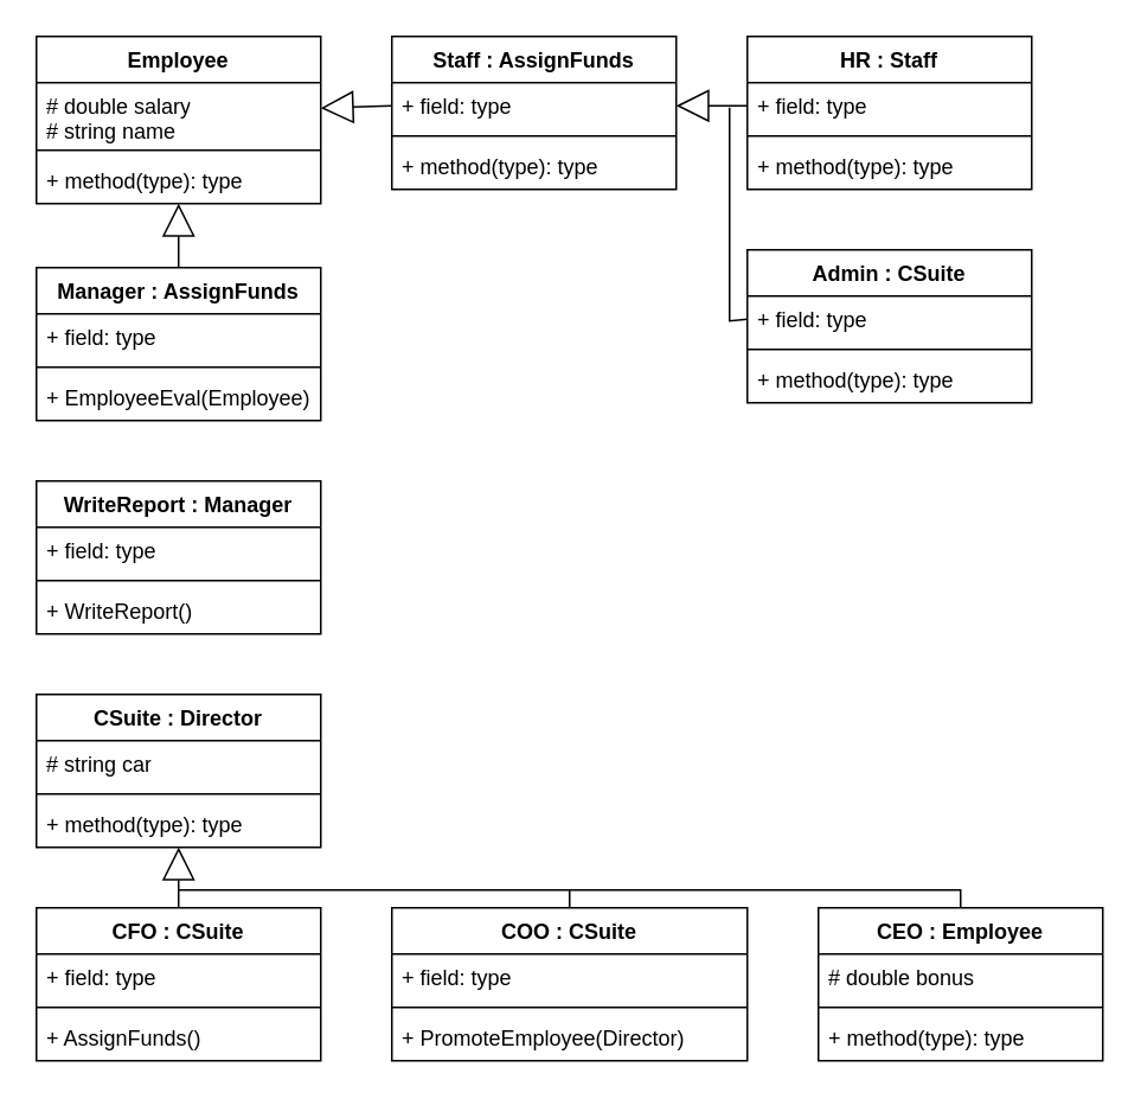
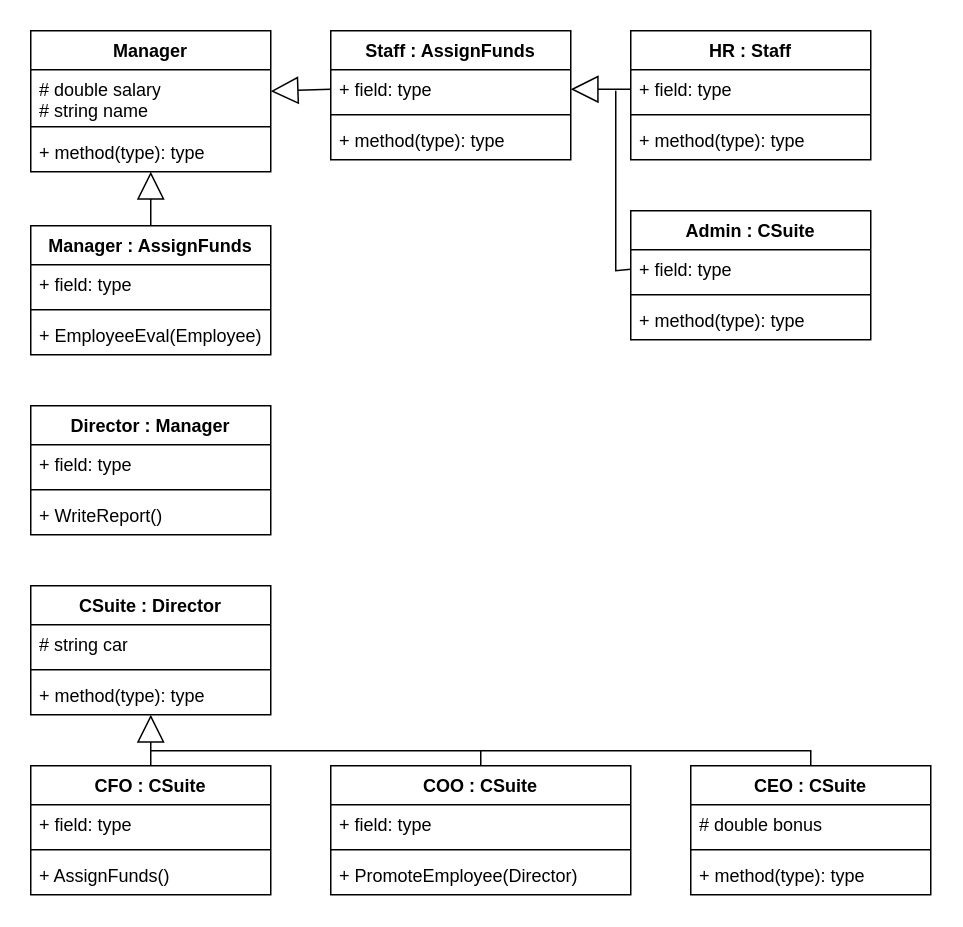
  <mxCell id="0" />
  <mxCell id="1" parent="0" />
- <mxCell id="2" value="Employee" style="swimlane;fontStyle=1;align=center;verticalAlign=top;childLayout=stackLayout;horizontal=1;startSize=26;horizontalStack=0;resizeParent=1;resizeParentMax=0;resizeLast=0;collapsible=1;marginBottom=0;whiteSpace=wrap;html=1;" vertex="1" parent="1"><mxGeometry x="20" y="20" width="160" height="94" as="geometry" /></mxCell>
+ <mxCell id="2" value="Manager" style="swimlane;fontStyle=1;align=center;verticalAlign=top;childLayout=stackLayout;horizontal=1;startSize=26;horizontalStack=0;resizeParent=1;resizeParentMax=0;resizeLast=0;collapsible=1;marginBottom=0;whiteSpace=wrap;html=1;" vertex="1" parent="1"><mxGeometry x="20" y="20" width="160" height="94" as="geometry" /></mxCell>
  <mxCell id="3" value="# double salary&lt;br&gt;# string name" style="text;strokeColor=none;fillColor=none;align=left;verticalAlign=top;spacingLeft=4;spacingRight=4;overflow=hidden;rotatable=0;points=[[0,0.5],[1,0.5]];portConstraint=eastwest;whiteSpace=wrap;html=1;" vertex="1" parent="2"><mxGeometry y="26" width="160" height="34" as="geometry" /></mxCell>
  <mxCell id="4" value="" style="line;strokeWidth=1;fillColor=none;align=left;verticalAlign=middle;spacingTop=-1;spacingLeft=3;spacingRight=3;rotatable=0;labelPosition=right;points=[];portConstraint=eastwest;strokeColor=inherit;" vertex="1" parent="2"><mxGeometry y="60" width="160" height="8" as="geometry" /></mxCell>
  <mxCell id="5" value="+ method(type): type" style="text;strokeColor=none;fillColor=none;align=left;verticalAlign=top;spacingLeft=4;spacingRight=4;overflow=hidden;rotatable=0;points=[[0,0.5],[1,0.5]];portConstraint=eastwest;whiteSpace=wrap;html=1;" vertex="1" parent="2"><mxGeometry y="68" width="160" height="26" as="geometry" /></mxCell>
  <mxCell id="6" value="Manager : AssignFunds" style="swimlane;fontStyle=1;align=center;verticalAlign=top;childLayout=stackLayout;horizontal=1;startSize=26;horizontalStack=0;resizeParent=1;resizeParentMax=0;resizeLast=0;collapsible=1;marginBottom=0;whiteSpace=wrap;html=1;" vertex="1" parent="1"><mxGeometry x="20" y="150" width="160" height="86" as="geometry" /></mxCell>
  <mxCell id="7" value="+ field: type" style="text;strokeColor=none;fillColor=none;align=left;verticalAlign=top;spacingLeft=4;spacingRight=4;overflow=hidden;rotatable=0;points=[[0,0.5],[1,0.5]];portConstraint=eastwest;whiteSpace=wrap;html=1;" vertex="1" parent="6"><mxGeometry y="26" width="160" height="26" as="geometry" /></mxCell>
  <mxCell id="8" value="" style="line;strokeWidth=1;fillColor=none;align=left;verticalAlign=middle;spacingTop=-1;spacingLeft=3;spacingRight=3;rotatable=0;labelPosition=right;points=[];portConstraint=eastwest;strokeColor=inherit;" vertex="1" parent="6"><mxGeometry y="52" width="160" height="8" as="geometry" /></mxCell>
  <mxCell id="9" value="+ EmployeeEval(Employee)" style="text;strokeColor=none;fillColor=none;align=left;verticalAlign=top;spacingLeft=4;spacingRight=4;overflow=hidden;rotatable=0;points=[[0,0.5],[1,0.5]];portConstraint=eastwest;whiteSpace=wrap;html=1;" vertex="1" parent="6"><mxGeometry y="60" width="160" height="26" as="geometry" /></mxCell>
- <mxCell id="10" value="WriteReport : Manager" style="swimlane;fontStyle=1;align=center;verticalAlign=top;childLayout=stackLayout;horizontal=1;startSize=26;horizontalStack=0;resizeParent=1;resizeParentMax=0;resizeLast=0;collapsible=1;marginBottom=0;whiteSpace=wrap;html=1;" vertex="1" parent="1"><mxGeometry x="20" y="270" width="160" height="86" as="geometry" /></mxCell>
+ <mxCell id="10" value="Director : Manager" style="swimlane;fontStyle=1;align=center;verticalAlign=top;childLayout=stackLayout;horizontal=1;startSize=26;horizontalStack=0;resizeParent=1;resizeParentMax=0;resizeLast=0;collapsible=1;marginBottom=0;whiteSpace=wrap;html=1;" vertex="1" parent="1"><mxGeometry x="20" y="270" width="160" height="86" as="geometry" /></mxCell>
  <mxCell id="11" value="+ field: type" style="text;strokeColor=none;fillColor=none;align=left;verticalAlign=top;spacingLeft=4;spacingRight=4;overflow=hidden;rotatable=0;points=[[0,0.5],[1,0.5]];portConstraint=eastwest;whiteSpace=wrap;html=1;" vertex="1" parent="10"><mxGeometry y="26" width="160" height="26" as="geometry" /></mxCell>
  <mxCell id="12" value="" style="line;strokeWidth=1;fillColor=none;align=left;verticalAlign=middle;spacingTop=-1;spacingLeft=3;spacingRight=3;rotatable=0;labelPosition=right;points=[];portConstraint=eastwest;strokeColor=inherit;" vertex="1" parent="10"><mxGeometry y="52" width="160" height="8" as="geometry" /></mxCell>
  <mxCell id="13" value="+ WriteReport()" style="text;strokeColor=none;fillColor=none;align=left;verticalAlign=top;spacingLeft=4;spacingRight=4;overflow=hidden;rotatable=0;points=[[0,0.5],[1,0.5]];portConstraint=eastwest;whiteSpace=wrap;html=1;" vertex="1" parent="10"><mxGeometry y="60" width="160" height="26" as="geometry" /></mxCell>
  <mxCell id="14" value="CSuite : Director" style="swimlane;fontStyle=1;align=center;verticalAlign=top;childLayout=stackLayout;horizontal=1;startSize=26;horizontalStack=0;resizeParent=1;resizeParentMax=0;resizeLast=0;collapsible=1;marginBottom=0;whiteSpace=wrap;html=1;" vertex="1" parent="1"><mxGeometry x="20" y="390" width="160" height="86" as="geometry" /></mxCell>
  <mxCell id="15" value="# string car" style="text;strokeColor=none;fillColor=none;align=left;verticalAlign=top;spacingLeft=4;spacingRight=4;overflow=hidden;rotatable=0;points=[[0,0.5],[1,0.5]];portConstraint=eastwest;whiteSpace=wrap;html=1;" vertex="1" parent="14"><mxGeometry y="26" width="160" height="26" as="geometry" /></mxCell>
  <mxCell id="16" value="" style="line;strokeWidth=1;fillColor=none;align=left;verticalAlign=middle;spacingTop=-1;spacingLeft=3;spacingRight=3;rotatable=0;labelPosition=right;points=[];portConstraint=eastwest;strokeColor=inherit;" vertex="1" parent="14"><mxGeometry y="52" width="160" height="8" as="geometry" /></mxCell>
  <mxCell id="17" value="+ method(type): type" style="text;strokeColor=none;fillColor=none;align=left;verticalAlign=top;spacingLeft=4;spacingRight=4;overflow=hidden;rotatable=0;points=[[0,0.5],[1,0.5]];portConstraint=eastwest;whiteSpace=wrap;html=1;" vertex="1" parent="14"><mxGeometry y="60" width="160" height="26" as="geometry" /></mxCell>
  <mxCell id="18" value="CFO : CSuite" style="swimlane;fontStyle=1;align=center;verticalAlign=top;childLayout=stackLayout;horizontal=1;startSize=26;horizontalStack=0;resizeParent=1;resizeParentMax=0;resizeLast=0;collapsible=1;marginBottom=0;whiteSpace=wrap;html=1;" vertex="1" parent="1"><mxGeometry x="20" y="510" width="160" height="86" as="geometry" /></mxCell>
  <mxCell id="19" value="+ field: type" style="text;strokeColor=none;fillColor=none;align=left;verticalAlign=top;spacingLeft=4;spacingRight=4;overflow=hidden;rotatable=0;points=[[0,0.5],[1,0.5]];portConstraint=eastwest;whiteSpace=wrap;html=1;" vertex="1" parent="18"><mxGeometry y="26" width="160" height="26" as="geometry" /></mxCell>
  <mxCell id="20" value="" style="line;strokeWidth=1;fillColor=none;align=left;verticalAlign=middle;spacingTop=-1;spacingLeft=3;spacingRight=3;rotatable=0;labelPosition=right;points=[];portConstraint=eastwest;strokeColor=inherit;" vertex="1" parent="18"><mxGeometry y="52" width="160" height="8" as="geometry" /></mxCell>
  <mxCell id="21" value="+ AssignFunds()" style="text;strokeColor=none;fillColor=none;align=left;verticalAlign=top;spacingLeft=4;spacingRight=4;overflow=hidden;rotatable=0;points=[[0,0.5],[1,0.5]];portConstraint=eastwest;whiteSpace=wrap;html=1;" vertex="1" parent="18"><mxGeometry y="60" width="160" height="26" as="geometry" /></mxCell>
  <mxCell id="22" value="COO : CSuite" style="swimlane;fontStyle=1;align=center;verticalAlign=top;childLayout=stackLayout;horizontal=1;startSize=26;horizontalStack=0;resizeParent=1;resizeParentMax=0;resizeLast=0;collapsible=1;marginBottom=0;whiteSpace=wrap;html=1;" vertex="1" parent="1"><mxGeometry x="220" y="510" width="200" height="86" as="geometry" /></mxCell>
  <mxCell id="23" value="+ field: type" style="text;strokeColor=none;fillColor=none;align=left;verticalAlign=top;spacingLeft=4;spacingRight=4;overflow=hidden;rotatable=0;points=[[0,0.5],[1,0.5]];portConstraint=eastwest;whiteSpace=wrap;html=1;" vertex="1" parent="22"><mxGeometry y="26" width="200" height="26" as="geometry" /></mxCell>
  <mxCell id="24" value="" style="line;strokeWidth=1;fillColor=none;align=left;verticalAlign=middle;spacingTop=-1;spacingLeft=3;spacingRight=3;rotatable=0;labelPosition=right;points=[];portConstraint=eastwest;strokeColor=inherit;" vertex="1" parent="22"><mxGeometry y="52" width="200" height="8" as="geometry" /></mxCell>
  <mxCell id="25" value="+ PromoteEmployee(Director)" style="text;strokeColor=none;fillColor=none;align=left;verticalAlign=top;spacingLeft=4;spacingRight=4;overflow=hidden;rotatable=0;points=[[0,0.5],[1,0.5]];portConstraint=eastwest;whiteSpace=wrap;html=1;" vertex="1" parent="22"><mxGeometry y="60" width="200" height="26" as="geometry" /></mxCell>
- <mxCell id="26" value="CEO : Employee" style="swimlane;fontStyle=1;align=center;verticalAlign=top;childLayout=stackLayout;horizontal=1;startSize=26;horizontalStack=0;resizeParent=1;resizeParentMax=0;resizeLast=0;collapsible=1;marginBottom=0;whiteSpace=wrap;html=1;" vertex="1" parent="1"><mxGeometry x="460" y="510" width="160" height="86" as="geometry" /></mxCell>
+ <mxCell id="26" value="CEO : CSuite" style="swimlane;fontStyle=1;align=center;verticalAlign=top;childLayout=stackLayout;horizontal=1;startSize=26;horizontalStack=0;resizeParent=1;resizeParentMax=0;resizeLast=0;collapsible=1;marginBottom=0;whiteSpace=wrap;html=1;" vertex="1" parent="1"><mxGeometry x="460" y="510" width="160" height="86" as="geometry" /></mxCell>
  <mxCell id="27" value="# double bonus" style="text;strokeColor=none;fillColor=none;align=left;verticalAlign=top;spacingLeft=4;spacingRight=4;overflow=hidden;rotatable=0;points=[[0,0.5],[1,0.5]];portConstraint=eastwest;whiteSpace=wrap;html=1;" vertex="1" parent="26"><mxGeometry y="26" width="160" height="26" as="geometry" /></mxCell>
  <mxCell id="28" value="" style="line;strokeWidth=1;fillColor=none;align=left;verticalAlign=middle;spacingTop=-1;spacingLeft=3;spacingRight=3;rotatable=0;labelPosition=right;points=[];portConstraint=eastwest;strokeColor=inherit;" vertex="1" parent="26"><mxGeometry y="52" width="160" height="8" as="geometry" /></mxCell>
  <mxCell id="29" value="+ method(type): type" style="text;strokeColor=none;fillColor=none;align=left;verticalAlign=top;spacingLeft=4;spacingRight=4;overflow=hidden;rotatable=0;points=[[0,0.5],[1,0.5]];portConstraint=eastwest;whiteSpace=wrap;html=1;" vertex="1" parent="26"><mxGeometry y="60" width="160" height="26" as="geometry" /></mxCell>
  <mxCell id="30" value="Staff : AssignFunds" style="swimlane;fontStyle=1;align=center;verticalAlign=top;childLayout=stackLayout;horizontal=1;startSize=26;horizontalStack=0;resizeParent=1;resizeParentMax=0;resizeLast=0;collapsible=1;marginBottom=0;whiteSpace=wrap;html=1;" vertex="1" parent="1"><mxGeometry x="220" y="20" width="160" height="86" as="geometry" /></mxCell>
  <mxCell id="31" value="+ field: type" style="text;strokeColor=none;fillColor=none;align=left;verticalAlign=top;spacingLeft=4;spacingRight=4;overflow=hidden;rotatable=0;points=[[0,0.5],[1,0.5]];portConstraint=eastwest;whiteSpace=wrap;html=1;" vertex="1" parent="30"><mxGeometry y="26" width="160" height="26" as="geometry" /></mxCell>
  <mxCell id="32" value="" style="line;strokeWidth=1;fillColor=none;align=left;verticalAlign=middle;spacingTop=-1;spacingLeft=3;spacingRight=3;rotatable=0;labelPosition=right;points=[];portConstraint=eastwest;strokeColor=inherit;" vertex="1" parent="30"><mxGeometry y="52" width="160" height="8" as="geometry" /></mxCell>
  <mxCell id="33" value="+ method(type): type" style="text;strokeColor=none;fillColor=none;align=left;verticalAlign=top;spacingLeft=4;spacingRight=4;overflow=hidden;rotatable=0;points=[[0,0.5],[1,0.5]];portConstraint=eastwest;whiteSpace=wrap;html=1;" vertex="1" parent="30"><mxGeometry y="60" width="160" height="26" as="geometry" /></mxCell>
  <mxCell id="34" value="HR : Staff" style="swimlane;fontStyle=1;align=center;verticalAlign=top;childLayout=stackLayout;horizontal=1;startSize=26;horizontalStack=0;resizeParent=1;resizeParentMax=0;resizeLast=0;collapsible=1;marginBottom=0;whiteSpace=wrap;html=1;" vertex="1" parent="1"><mxGeometry x="420" y="20" width="160" height="86" as="geometry" /></mxCell>
  <mxCell id="35" value="+ field: type" style="text;strokeColor=none;fillColor=none;align=left;verticalAlign=top;spacingLeft=4;spacingRight=4;overflow=hidden;rotatable=0;points=[[0,0.5],[1,0.5]];portConstraint=eastwest;whiteSpace=wrap;html=1;" vertex="1" parent="34"><mxGeometry y="26" width="160" height="26" as="geometry" /></mxCell>
  <mxCell id="36" value="" style="line;strokeWidth=1;fillColor=none;align=left;verticalAlign=middle;spacingTop=-1;spacingLeft=3;spacingRight=3;rotatable=0;labelPosition=right;points=[];portConstraint=eastwest;strokeColor=inherit;" vertex="1" parent="34"><mxGeometry y="52" width="160" height="8" as="geometry" /></mxCell>
  <mxCell id="37" value="+ method(type): type" style="text;strokeColor=none;fillColor=none;align=left;verticalAlign=top;spacingLeft=4;spacingRight=4;overflow=hidden;rotatable=0;points=[[0,0.5],[1,0.5]];portConstraint=eastwest;whiteSpace=wrap;html=1;" vertex="1" parent="34"><mxGeometry y="60" width="160" height="26" as="geometry" /></mxCell>
  <mxCell id="38" value="Admin : CSuite" style="swimlane;fontStyle=1;align=center;verticalAlign=top;childLayout=stackLayout;horizontal=1;startSize=26;horizontalStack=0;resizeParent=1;resizeParentMax=0;resizeLast=0;collapsible=1;marginBottom=0;whiteSpace=wrap;html=1;" vertex="1" parent="1"><mxGeometry x="420" y="140" width="160" height="86" as="geometry" /></mxCell>
  <mxCell id="39" value="+ field: type" style="text;strokeColor=none;fillColor=none;align=left;verticalAlign=top;spacingLeft=4;spacingRight=4;overflow=hidden;rotatable=0;points=[[0,0.5],[1,0.5]];portConstraint=eastwest;whiteSpace=wrap;html=1;" vertex="1" parent="38"><mxGeometry y="26" width="160" height="26" as="geometry" /></mxCell>
  <mxCell id="40" value="" style="line;strokeWidth=1;fillColor=none;align=left;verticalAlign=middle;spacingTop=-1;spacingLeft=3;spacingRight=3;rotatable=0;labelPosition=right;points=[];portConstraint=eastwest;strokeColor=inherit;" vertex="1" parent="38"><mxGeometry y="52" width="160" height="8" as="geometry" /></mxCell>
  <mxCell id="41" value="+ method(type): type" style="text;strokeColor=none;fillColor=none;align=left;verticalAlign=top;spacingLeft=4;spacingRight=4;overflow=hidden;rotatable=0;points=[[0,0.5],[1,0.5]];portConstraint=eastwest;whiteSpace=wrap;html=1;" vertex="1" parent="38"><mxGeometry y="60" width="160" height="26" as="geometry" /></mxCell>
  <mxCell id="42" value="" style="endArrow=block;endSize=16;endFill=0;html=1;rounded=0;exitX=0.5;exitY=0;exitDx=0;exitDy=0;" edge="1" parent="1" source="6" target="5"><mxGeometry width="160" relative="1" as="geometry"><mxPoint x="120" y="280" as="sourcePoint" /><mxPoint x="280" y="280" as="targetPoint" /></mxGeometry></mxCell>
  <mxCell id="43" value="" style="endArrow=block;endSize=16;endFill=0;html=1;rounded=0;exitX=0.5;exitY=0;exitDx=0;exitDy=0;" edge="1" parent="1" source="18" target="17"><mxGeometry width="160" relative="1" as="geometry"><mxPoint x="150" y="310" as="sourcePoint" /><mxPoint x="310" y="310" as="targetPoint" /></mxGeometry></mxCell>
  <mxCell id="44" value="" style="endArrow=none;html=1;rounded=0;entryX=0.5;entryY=0;entryDx=0;entryDy=0;" edge="1" parent="1" target="26"><mxGeometry width="50" height="50" relative="1" as="geometry"><mxPoint x="100" y="500" as="sourcePoint" /><mxPoint x="230" y="550" as="targetPoint" /><Array as="points"><mxPoint x="540" y="500" /></Array></mxGeometry></mxCell>
  <mxCell id="45" value="" style="endArrow=none;html=1;rounded=0;entryX=0.5;entryY=0;entryDx=0;entryDy=0;" edge="1" parent="1" target="22"><mxGeometry width="50" height="50" relative="1" as="geometry"><mxPoint x="320" y="500" as="sourcePoint" /><mxPoint x="230" y="550" as="targetPoint" /></mxGeometry></mxCell>
  <mxCell id="46" value="" style="endArrow=block;endSize=16;endFill=0;html=1;rounded=0;exitX=0;exitY=0.5;exitDx=0;exitDy=0;" edge="1" parent="1" source="31" target="3"><mxGeometry width="160" relative="1" as="geometry"><mxPoint x="160" y="320" as="sourcePoint" /><mxPoint x="320" y="320" as="targetPoint" /></mxGeometry></mxCell>
  <mxCell id="47" value="" style="endArrow=block;endSize=16;endFill=0;html=1;rounded=0;exitX=0;exitY=0.5;exitDx=0;exitDy=0;entryX=1;entryY=0.5;entryDx=0;entryDy=0;" edge="1" parent="1" source="35" target="31"><mxGeometry width="160" relative="1" as="geometry"><mxPoint x="170" y="330" as="sourcePoint" /><mxPoint x="330" y="330" as="targetPoint" /></mxGeometry></mxCell>
  <mxCell id="48" value="" style="endArrow=none;html=1;rounded=0;exitX=0;exitY=0.5;exitDx=0;exitDy=0;" edge="1" parent="1" source="39"><mxGeometry width="50" height="50" relative="1" as="geometry"><mxPoint x="180" y="200" as="sourcePoint" /><mxPoint x="410" y="60" as="targetPoint" /><Array as="points"><mxPoint x="410" y="180" /></Array></mxGeometry></mxCell>
